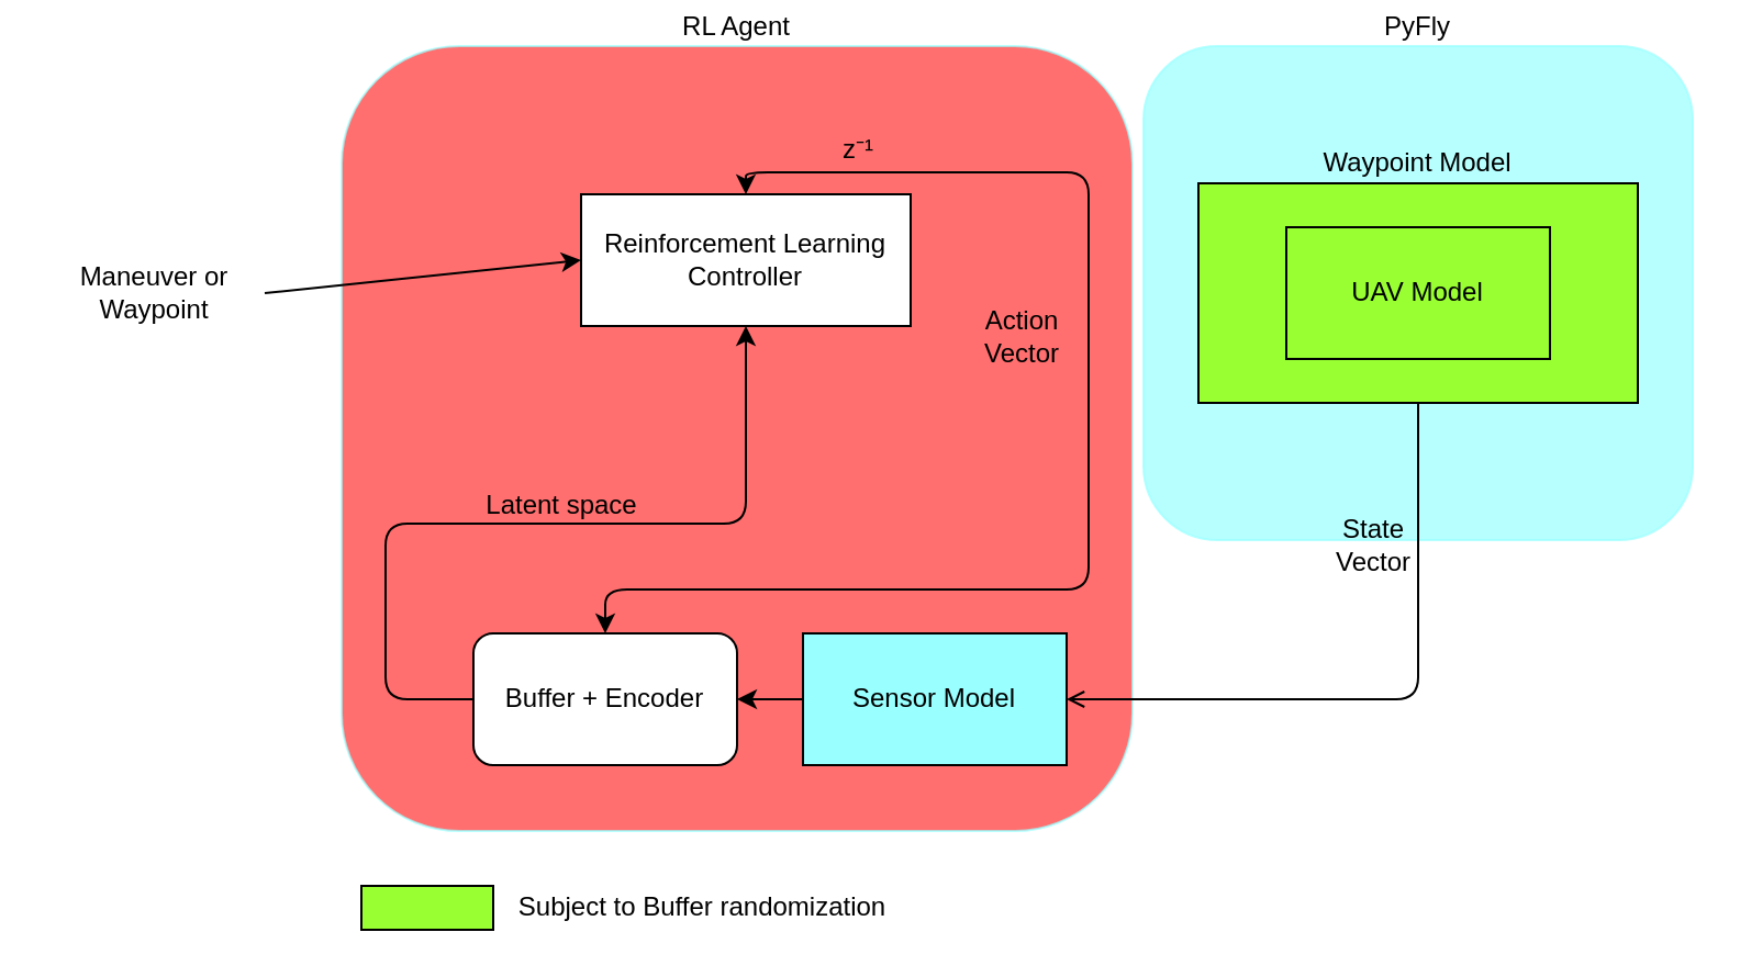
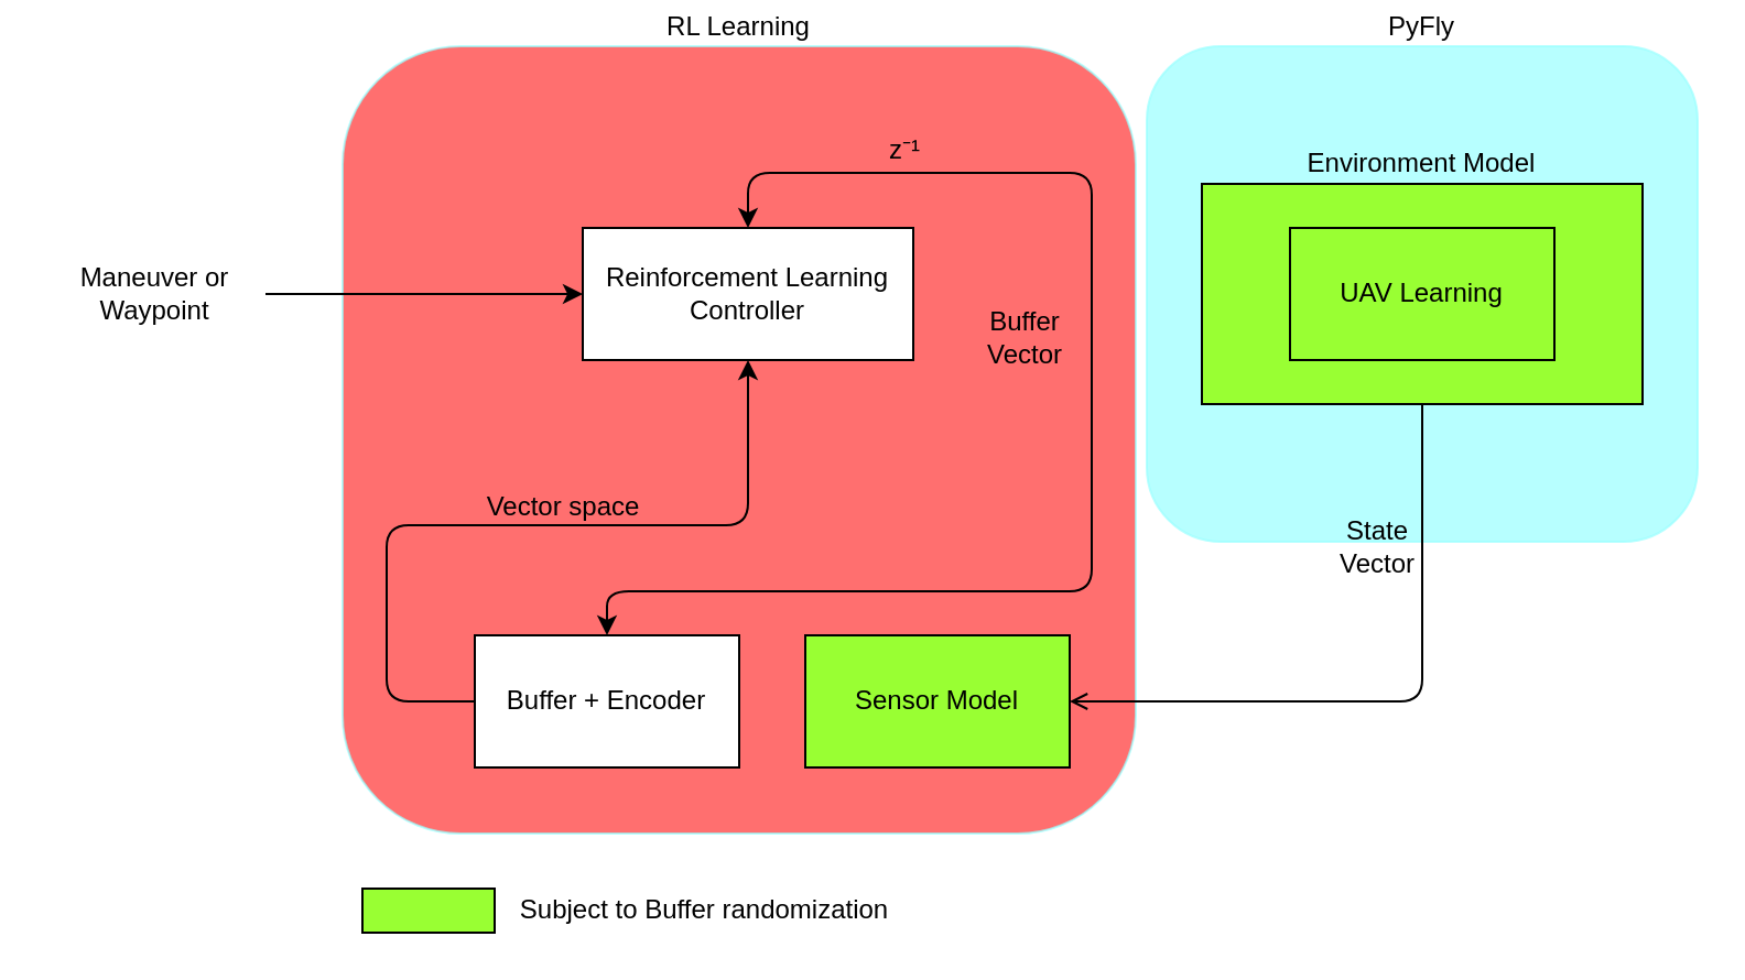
  <mxCell id="0" />
  <mxCell id="1" parent="0" />
- <mxCell id="2" value="RL Agent" style="rounded=1;whiteSpace=wrap;html=1;labelBackgroundColor=none;strokeColor=#99FFFF;opacity=70;labelPosition=center;verticalLabelPosition=top;align=center;verticalAlign=bottom;fillColor=#FF3333;" vertex="1" parent="1"><mxGeometry x="155" y="20.5" width="360" height="357.5" as="geometry" /></mxCell>
+ <mxCell id="2" value="RL Learning" style="rounded=1;whiteSpace=wrap;html=1;labelBackgroundColor=none;strokeColor=#99FFFF;opacity=70;labelPosition=center;verticalLabelPosition=top;align=center;verticalAlign=bottom;fillColor=#FF3333;" vertex="1" parent="1"><mxGeometry x="155" y="20.5" width="360" height="357.5" as="geometry" /></mxCell>
  <mxCell id="3" value="PyFly" style="rounded=1;whiteSpace=wrap;html=1;labelBackgroundColor=none;strokeColor=#99FFFF;fillColor=#99FFFF;labelPosition=center;verticalLabelPosition=top;align=center;verticalAlign=bottom;spacingTop=0;opacity=70;" vertex="1" parent="1"><mxGeometry x="520" y="20.5" width="250" height="225" as="geometry" /></mxCell>
- <mxCell id="4" value="Reinforcement Learning Controller" style="rounded=0;whiteSpace=wrap;html=1;" vertex="1" parent="1"><mxGeometry x="264" y="88" width="150" height="60" as="geometry" /></mxCell>
- <mxCell id="5" value="&lt;div align=&quot;center&quot;&gt;Waypoint Model&lt;/div&gt;" style="rounded=0;whiteSpace=wrap;html=1;align=center;labelPosition=center;verticalLabelPosition=top;verticalAlign=bottom;fillColor=#99FF33;" vertex="1" parent="1"><mxGeometry x="545" y="83" width="200" height="100" as="geometry" /></mxCell>
- <mxCell id="6" value="UAV Model " style="rounded=0;whiteSpace=wrap;html=1;fillColor=#99FF33;" vertex="1" parent="1"><mxGeometry x="585" y="103" width="120" height="60" as="geometry" /></mxCell>
- <mxCell id="7" value="Sensor Model" style="rounded=0;whiteSpace=wrap;html=1;fillColor=#99ffff;" vertex="1" parent="1"><mxGeometry x="365" y="288" width="120" height="60" as="geometry" /></mxCell>
+ <mxCell id="4" value="Reinforcement Learning Controller" style="rounded=0;whiteSpace=wrap;html=1;" vertex="1" parent="1"><mxGeometry x="264" y="103" width="150" height="60" as="geometry" /></mxCell>
+ <mxCell id="5" value="&lt;div align=&quot;center&quot;&gt;Environment Model&lt;/div&gt;" style="rounded=0;whiteSpace=wrap;html=1;align=center;labelPosition=center;verticalLabelPosition=top;verticalAlign=bottom;fillColor=#99FF33;" vertex="1" parent="1"><mxGeometry x="545" y="83" width="200" height="100" as="geometry" /></mxCell>
+ <mxCell id="6" value="UAV Learning " style="rounded=0;whiteSpace=wrap;html=1;fillColor=#99FF33;" vertex="1" parent="1"><mxGeometry x="585" y="103" width="120" height="60" as="geometry" /></mxCell>
+ <mxCell id="7" value="Sensor Model" style="rounded=0;whiteSpace=wrap;html=1;fillColor=#99FF33;" vertex="1" parent="1"><mxGeometry x="365" y="288" width="120" height="60" as="geometry" /></mxCell>
  <mxCell id="8" value="" style="endArrow=classic;html=1;entryX=0;entryY=0.5;entryDx=0;entryDy=0;exitX=1;exitY=0.5;exitDx=0;exitDy=0;" edge="1" parent="1" source="9" target="4"><mxGeometry width="50" height="50" relative="1" as="geometry"><mxPoint x="65" y="132.5" as="sourcePoint" /><mxPoint x="145" y="132.5" as="targetPoint" /></mxGeometry></mxCell>
  <mxCell id="9" value="Maneuver or Waypoint" style="text;html=1;strokeColor=none;fillColor=none;align=center;verticalAlign=middle;whiteSpace=wrap;rounded=0;labelBackgroundColor=none;opacity=70;" vertex="1" parent="1"><mxGeometry x="20" y="100.5" width="100" height="65" as="geometry" /></mxCell>
- <mxCell id="10" value="Buffer + Encoder" style="whiteSpace=wrap;html=1;rounded=1;" vertex="1" parent="1"><mxGeometry x="215" y="288" width="120" height="60" as="geometry" /></mxCell>
- <mxCell id="11" value="" style="endArrow=classic;html=1;exitX=0;exitY=0.5;exitDx=0;exitDy=0;entryX=1;entryY=0.5;entryDx=0;entryDy=0;" edge="1" parent="1" source="7" target="10"><mxGeometry width="50" height="50" relative="1" as="geometry"><mxPoint x="375" y="218" as="sourcePoint" /><mxPoint x="425" y="168" as="targetPoint" /></mxGeometry></mxCell>
+ <mxCell id="10" value="Buffer + Encoder" style="rounded=0;whiteSpace=wrap;html=1;" vertex="1" parent="1"><mxGeometry x="215" y="288" width="120" height="60" as="geometry" /></mxCell>
  <mxCell id="12" value="" style="endArrow=classic;html=1;exitX=0;exitY=0.5;exitDx=0;exitDy=0;entryX=0.5;entryY=1;entryDx=0;entryDy=0;" edge="1" parent="1" source="10" target="4"><mxGeometry width="50" height="50" relative="1" as="geometry"><mxPoint x="375" y="218" as="sourcePoint" /><mxPoint x="425" y="168" as="targetPoint" /><Array as="points"><mxPoint x="175" y="318" /><mxPoint x="175" y="238" /><mxPoint x="339" y="238" /></Array></mxGeometry></mxCell>
- <mxCell id="13" value="Action Vector" style="text;html=1;strokeColor=none;fillColor=none;align=center;verticalAlign=middle;whiteSpace=wrap;rounded=0;labelBackgroundColor=none;opacity=70;" vertex="1" parent="1"><mxGeometry x="445" y="143" width="40" height="20" as="geometry" /></mxCell>
+ <mxCell id="13" value="Buffer Vector" style="text;html=1;strokeColor=none;fillColor=none;align=center;verticalAlign=middle;whiteSpace=wrap;rounded=0;labelBackgroundColor=none;opacity=70;" vertex="1" parent="1"><mxGeometry x="445" y="143" width="40" height="20" as="geometry" /></mxCell>
  <mxCell id="14" value="State Vector" style="text;html=1;strokeColor=none;fillColor=none;align=center;verticalAlign=middle;whiteSpace=wrap;rounded=0;labelBackgroundColor=none;opacity=70;" vertex="1" parent="1"><mxGeometry x="605" y="238" width="40" height="20" as="geometry" /></mxCell>
  <mxCell id="15" value="" style="endArrow=open;html=1;exitX=0.5;exitY=1;exitDx=0;exitDy=0;entryX=1;entryY=0.5;entryDx=0;entryDy=0;strokeWidth=1;" edge="1" parent="1" source="5" target="7"><mxGeometry width="50" height="50" relative="1" as="geometry"><mxPoint x="375" y="218" as="sourcePoint" /><mxPoint x="645" y="318" as="targetPoint" /><Array as="points"><mxPoint x="645" y="318" /></Array></mxGeometry></mxCell>
  <mxCell id="16" value="" style="rounded=0;whiteSpace=wrap;html=1;align=center;labelPosition=center;verticalLabelPosition=top;verticalAlign=bottom;sketch=0;fillColor=#99FF33;" vertex="1" parent="1"><mxGeometry x="164" y="403" width="60" height="20" as="geometry" /></mxCell>
  <mxCell id="17" value="Subject to Buffer randomization" style="text;html=1;align=center;verticalAlign=middle;resizable=0;points=[];autosize=1;" vertex="1" parent="1"><mxGeometry x="224" y="403" width="190" height="20" as="geometry" /></mxCell>
  <mxCell id="18" value="" style="endArrow=classic;html=1;strokeWidth=1;entryX=0.5;entryY=0;entryDx=0;entryDy=0;" edge="1" parent="1" target="4"><mxGeometry width="50" height="50" relative="1" as="geometry"><mxPoint x="495" y="133" as="sourcePoint" /><mxPoint x="425" y="168" as="targetPoint" /><Array as="points"><mxPoint x="495" y="78" /><mxPoint x="339" y="78" /></Array></mxGeometry></mxCell>
  <mxCell id="19" value="" style="endArrow=classic;html=1;strokeWidth=1;entryX=0.5;entryY=0;entryDx=0;entryDy=0;" edge="1" parent="1" target="10"><mxGeometry width="50" height="50" relative="1" as="geometry"><mxPoint x="495" y="128" as="sourcePoint" /><mxPoint x="425" y="168" as="targetPoint" /><Array as="points"><mxPoint x="495" y="268" /><mxPoint x="275" y="268" /></Array></mxGeometry></mxCell>
- <mxCell id="20" value="z⁻¹" style="text;html=1;align=center;verticalAlign=middle;resizable=0;points=[];autosize=1;" vertex="1" parent="1"><mxGeometry x="375" y="58" width="30" height="20" as="geometry" /></mxCell>
- <mxCell id="21" value="Latent space" style="text;html=1;align=center;verticalAlign=middle;resizable=0;points=[];autosize=1;" vertex="1" parent="1"><mxGeometry x="215" y="220" width="80" height="20" as="geometry" /></mxCell>
+ <mxCell id="20" value="z⁻¹" style="text;html=1;align=center;verticalAlign=middle;resizable=0;points=[];autosize=1;" vertex="1" parent="1"><mxGeometry x="395" y="58" width="30" height="20" as="geometry" /></mxCell>
+ <mxCell id="21" value="Vector space" style="text;html=1;align=center;verticalAlign=middle;resizable=0;points=[];autosize=1;" vertex="1" parent="1"><mxGeometry x="215" y="220" width="80" height="20" as="geometry" /></mxCell>
